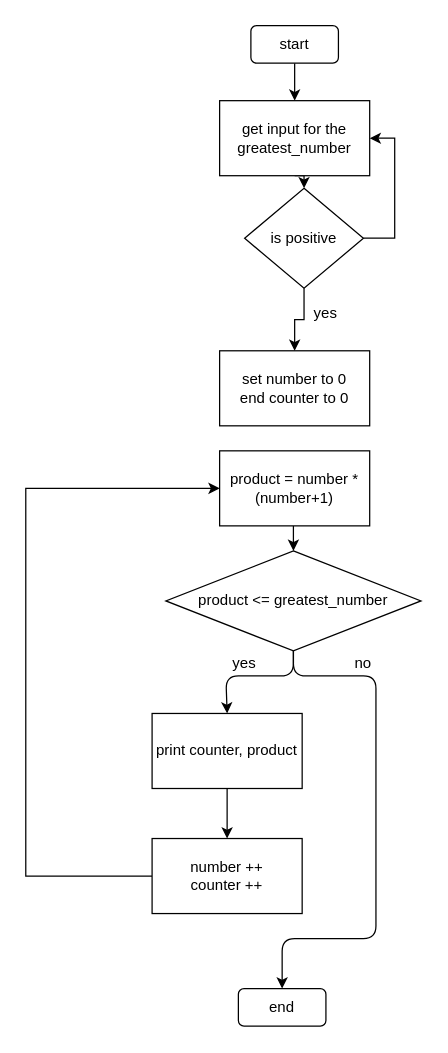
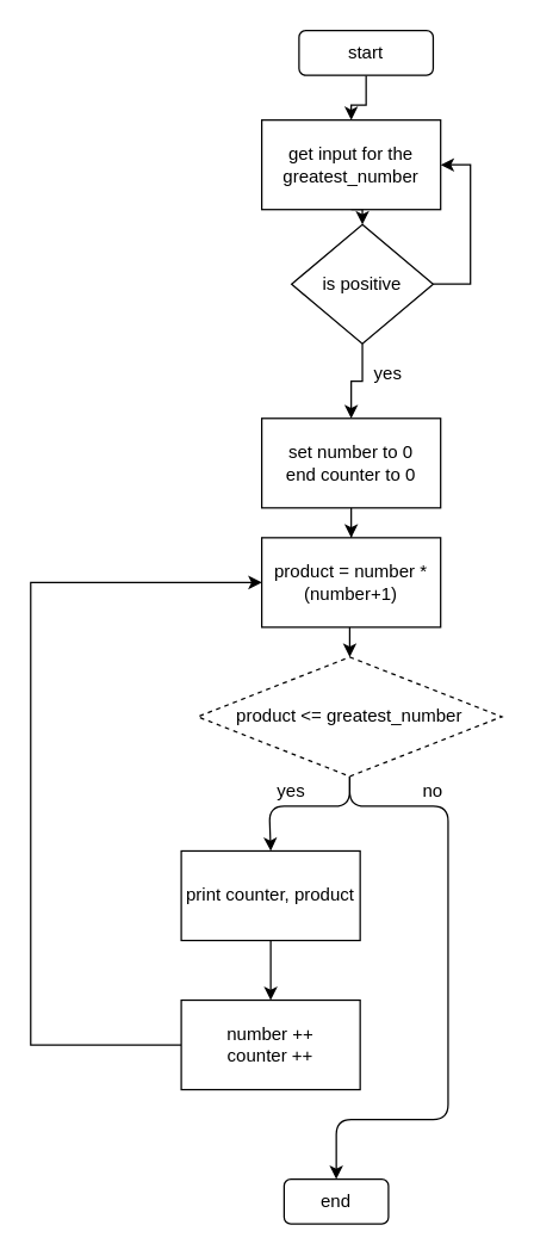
  <mxCell id="0" />
  <mxCell id="1" parent="0" />
  <mxCell id="2" style="edgeStyle=orthogonalEdgeStyle;rounded=0;orthogonalLoop=1;jettySize=auto;html=1;entryX=0.5;entryY=0;entryDx=0;entryDy=0;" parent="1" source="3" target="6" edge="1"><mxGeometry relative="1" as="geometry" /></mxCell>
- <mxCell id="3" value="start" style="rounded=1;whiteSpace=wrap;html=1;" parent="1" vertex="1"><mxGeometry x="200" y="20" width="70" height="30" as="geometry" /></mxCell>
+ <mxCell id="3" value="start" style="rounded=1;whiteSpace=wrap;html=1;" parent="1" vertex="1"><mxGeometry x="200" y="20" width="90" height="30" as="geometry" /></mxCell>
  <mxCell id="4" value="end" style="rounded=1;whiteSpace=wrap;html=1;" parent="1" vertex="1"><mxGeometry x="190" y="790" width="70" height="30" as="geometry" /></mxCell>
  <mxCell id="5" style="edgeStyle=orthogonalEdgeStyle;rounded=0;orthogonalLoop=1;jettySize=auto;html=1;exitX=0.5;exitY=1;exitDx=0;exitDy=0;entryX=0.5;entryY=0;entryDx=0;entryDy=0;" parent="1" source="6" target="16" edge="1"><mxGeometry relative="1" as="geometry" /></mxCell>
  <mxCell id="6" value="get input for the greatest_number" style="rounded=0;whiteSpace=wrap;html=1;" parent="1" vertex="1"><mxGeometry x="175" y="80" width="120" height="60" as="geometry" /></mxCell>
  <mxCell id="7" style="edgeStyle=orthogonalEdgeStyle;rounded=0;orthogonalLoop=1;jettySize=auto;html=1;entryX=0.5;entryY=0;entryDx=0;entryDy=0;" parent="1" source="8" target="11" edge="1"><mxGeometry relative="1" as="geometry"><Array as="points"><mxPoint x="234" y="440" /><mxPoint x="234" y="440" /></Array></mxGeometry></mxCell>
  <mxCell id="8" value="product = number * (number+1)" style="rounded=0;whiteSpace=wrap;html=1;" parent="1" vertex="1"><mxGeometry x="175" y="360" width="120" height="60" as="geometry" /></mxCell>
+ <mxCell id="9" style="edgeStyle=orthogonalEdgeStyle;rounded=0;orthogonalLoop=1;jettySize=auto;html=1;entryX=0.5;entryY=0;entryDx=0;entryDy=0;" parent="1" source="10" target="8" edge="1"><mxGeometry relative="1" as="geometry" /></mxCell>
  <mxCell id="10" value="set number to 0&lt;br&gt;end counter to 0" style="rounded=0;whiteSpace=wrap;html=1;" parent="1" vertex="1"><mxGeometry x="175" y="280" width="120" height="60" as="geometry" /></mxCell>
- <mxCell id="11" value="product &amp;lt;= greatest_number" style="rhombus;whiteSpace=wrap;html=1;" parent="1" vertex="1"><mxGeometry x="132" y="440" width="204" height="80" as="geometry" /></mxCell>
+ <mxCell id="11" value="product &amp;lt;= greatest_number" style="rhombus;whiteSpace=wrap;html=1;dashed=1;" parent="1" vertex="1"><mxGeometry x="132" y="440" width="204" height="80" as="geometry" /></mxCell>
  <mxCell id="12" style="edgeStyle=orthogonalEdgeStyle;rounded=0;orthogonalLoop=1;jettySize=auto;html=1;entryX=0;entryY=0.5;entryDx=0;entryDy=0;" parent="1" source="13" target="8" edge="1"><mxGeometry relative="1" as="geometry"><mxPoint x="30" y="350" as="targetPoint" /><Array as="points"><mxPoint x="20" y="700" /><mxPoint x="20" y="390" /></Array></mxGeometry></mxCell>
  <mxCell id="13" value="number ++&lt;br&gt;counter ++" style="rounded=0;whiteSpace=wrap;html=1;" parent="1" vertex="1"><mxGeometry x="121" y="670" width="120" height="60" as="geometry" /></mxCell>
  <mxCell id="14" style="edgeStyle=orthogonalEdgeStyle;rounded=0;orthogonalLoop=1;jettySize=auto;html=1;entryX=0.5;entryY=0;entryDx=0;entryDy=0;" parent="1" source="16" target="10" edge="1"><mxGeometry relative="1" as="geometry" /></mxCell>
  <mxCell id="15" style="edgeStyle=orthogonalEdgeStyle;rounded=0;orthogonalLoop=1;jettySize=auto;html=1;entryX=1;entryY=0.5;entryDx=0;entryDy=0;" parent="1" source="16" target="6" edge="1"><mxGeometry relative="1" as="geometry"><Array as="points"><mxPoint x="315" y="190" /><mxPoint x="315" y="110" /></Array></mxGeometry></mxCell>
  <mxCell id="16" value="is positive" style="rhombus;whiteSpace=wrap;html=1;" parent="1" vertex="1"><mxGeometry x="195" y="150" width="95" height="80" as="geometry" /></mxCell>
  <mxCell id="17" style="edgeStyle=orthogonalEdgeStyle;rounded=0;orthogonalLoop=1;jettySize=auto;html=1;entryX=0.5;entryY=0;entryDx=0;entryDy=0;" edge="1" parent="1" source="18" target="13"><mxGeometry relative="1" as="geometry" /></mxCell>
  <mxCell id="18" value="print counter, product" style="rounded=0;whiteSpace=wrap;html=1;" parent="1" vertex="1"><mxGeometry x="121" y="570" width="120" height="60" as="geometry" /></mxCell>
  <mxCell id="19" value="" style="endArrow=classic;html=1;entryX=0.5;entryY=0;entryDx=0;entryDy=0;exitX=0.5;exitY=1;exitDx=0;exitDy=0;" parent="1" source="11" target="18" edge="1"><mxGeometry width="50" height="50" relative="1" as="geometry"><mxPoint x="230" y="520" as="sourcePoint" /><mxPoint x="510" y="630" as="targetPoint" /><Array as="points"><mxPoint x="234" y="540" /><mxPoint x="180" y="540" /></Array></mxGeometry></mxCell>
  <mxCell id="20" value="" style="endArrow=classic;html=1;exitX=0.5;exitY=1;exitDx=0;exitDy=0;" parent="1" source="11" edge="1"><mxGeometry width="50" height="50" relative="1" as="geometry"><mxPoint x="230" y="520" as="sourcePoint" /><mxPoint x="225" y="790" as="targetPoint" /><Array as="points"><mxPoint x="234" y="540" /><mxPoint x="300" y="540" /><mxPoint x="300" y="750" /><mxPoint x="225" y="750" /></Array></mxGeometry></mxCell>
  <mxCell id="21" value="yes" style="text;html=1;strokeColor=none;fillColor=none;align=center;verticalAlign=middle;whiteSpace=wrap;rounded=0;" parent="1" vertex="1"><mxGeometry x="240" y="240" width="40" height="20" as="geometry" /></mxCell>
  <mxCell id="22" value="yes" style="text;html=1;strokeColor=none;fillColor=none;align=center;verticalAlign=middle;whiteSpace=wrap;rounded=0;" vertex="1" parent="1"><mxGeometry x="175" y="520" width="40" height="20" as="geometry" /></mxCell>
  <mxCell id="23" value="no" style="text;html=1;strokeColor=none;fillColor=none;align=center;verticalAlign=middle;whiteSpace=wrap;rounded=0;" vertex="1" parent="1"><mxGeometry x="270" y="520" width="40" height="20" as="geometry" /></mxCell>
